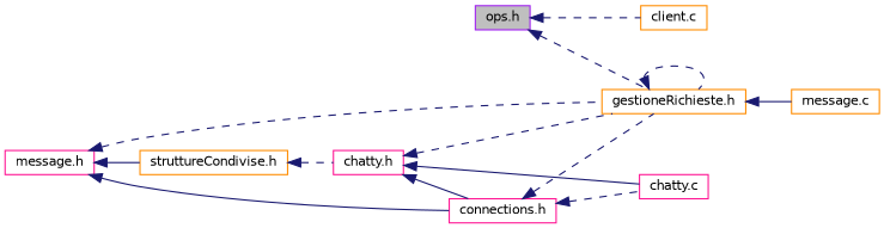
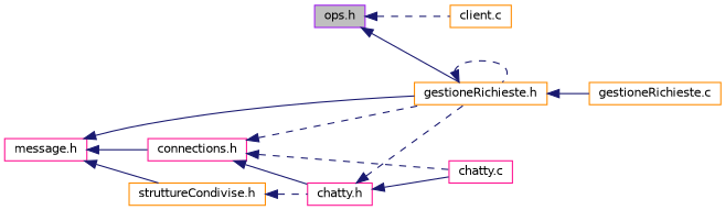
  digraph {
    rankdir=LR
    node [color=darkorange fillcolor=white fontname=Helvetica fontsize=10 shape=record style=filled]
    edge [color=midnightblue dir=back fontname=Helvetica fontsize=10 labelfontname=Helvetica labelfontsize=10 style=dashed]
    n1 [color=purple fillcolor=grey75 fontcolor=black height=0.2 label="ops.h" width=0.4]
    n2 [height=0.2 label="gestioneRichieste.h" width=0.4]
    n3 [height=0.2 label="client.c" width=0.4]
    n4 [color=deeppink height=0.2 label="message.h" width=0.4]
    n5 [height=0.2 label="struttureCondivise.h" width=0.4]
    n6 [color=deeppink height=0.2 label="connections.h" width=0.4]
-   n7 [height=0.2 label="message.c" width=0.4]
+   n7 [height=0.2 label="gestioneRichieste.c" width=0.4]
    n8 [color=deeppink height=0.2 label="chatty.h" width=0.4]
    n9 [color=deeppink height=0.2 label="chatty.c" width=0.4]
-   n1 -> n2
+   n1 -> n2 [style=solid]
    n1 -> n3
    n2 -> n2
    n2 -> n7 [style=solid]
-   n4 -> n2
+   n4 -> n2 [style=solid]
    n4 -> n5 [style=solid]
    n4 -> n6 [style=solid]
    n5 -> n8
    n6 -> n2
-   n8 -> n6 [style=solid]
+   n6 -> n8 [style=solid]
    n6 -> n9
    n8 -> n2
    n8 -> n9 [style=solid]
  }
